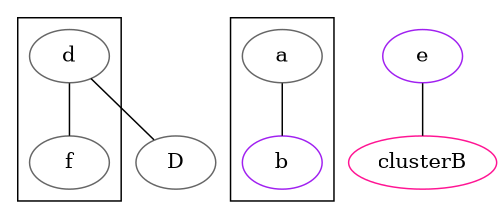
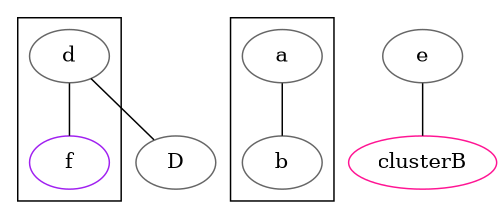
  graph {
    node [color=gray40]
    d
-   f
+   f [color=purple]
    a
-   b [color=purple]
+   b
    D
    clusterB [color=deeppink]
-   e [color=purple]
+   e
    subgraph cluster_1 {
      d
      f
    }
    subgraph cluster_2 {
      a
      b
    }
    d -- f
    d -- D
    a -- b
    e -- clusterB
  }
